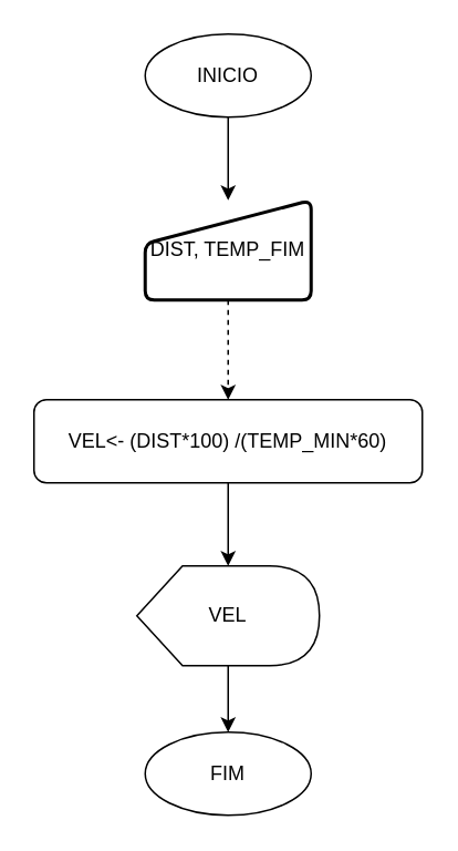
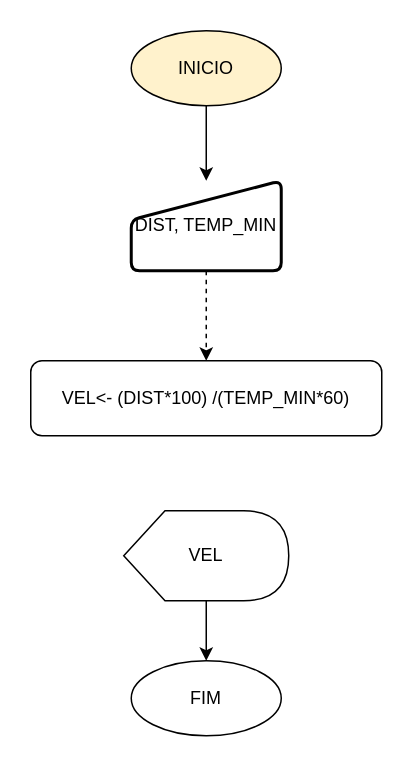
  <mxCell id="0" />
  <mxCell id="1" parent="0" />
  <mxCell id="2" value="" style="edgeStyle=orthogonalEdgeStyle;rounded=0;orthogonalLoop=1;jettySize=auto;html=1;" edge="1" parent="1" source="3" target="10"><mxGeometry relative="1" as="geometry" /></mxCell>
- <mxCell id="3" value="INICIO" style="ellipse;whiteSpace=wrap;html=1;" parent="1" vertex="1"><mxGeometry x="87" y="20" width="100" height="50" as="geometry" /></mxCell>
+ <mxCell id="3" value="INICIO" style="ellipse;whiteSpace=wrap;html=1;fillColor=#fff2cc;" parent="1" vertex="1"><mxGeometry x="87" y="20" width="100" height="50" as="geometry" /></mxCell>
  <mxCell id="4" value="FIM" style="ellipse;whiteSpace=wrap;html=1;" parent="1" vertex="1"><mxGeometry x="87" y="440" width="100" height="50" as="geometry" /></mxCell>
- <mxCell id="5" value="" style="edgeStyle=none;rounded=0;orthogonalLoop=1;jettySize=auto;html=1;" parent="1" source="6" target="8" edge="1"><mxGeometry relative="1" as="geometry" /></mxCell>
  <mxCell id="6" value="VEL&amp;lt;- (DIST*100) /(TEMP_MIN*60)" style="whiteSpace=wrap;html=1;rounded=1;" parent="1" vertex="1"><mxGeometry x="20" y="240" width="234" height="50" as="geometry" /></mxCell>
  <mxCell id="7" value="" style="edgeStyle=none;rounded=0;orthogonalLoop=1;jettySize=auto;html=1;" parent="1" source="8" target="4" edge="1"><mxGeometry relative="1" as="geometry" /></mxCell>
  <mxCell id="8" value="VEL" style="shape=display;whiteSpace=wrap;html=1;" parent="1" vertex="1"><mxGeometry x="82" y="340" width="110" height="60" as="geometry" /></mxCell>
  <mxCell id="9" value="" style="edgeStyle=orthogonalEdgeStyle;rounded=0;orthogonalLoop=1;jettySize=auto;html=1;dashed=1;" edge="1" parent="1" source="10" target="6"><mxGeometry relative="1" as="geometry" /></mxCell>
- <mxCell id="10" value="&lt;span&gt;DIST, TEMP_FIM&lt;/span&gt;" style="html=1;strokeWidth=2;shape=manualInput;whiteSpace=wrap;rounded=1;size=26;arcSize=11;" vertex="1" parent="1"><mxGeometry x="87" y="120" width="100" height="60" as="geometry" /></mxCell>
+ <mxCell id="10" value="&lt;span&gt;DIST, TEMP_MIN&lt;/span&gt;" style="html=1;strokeWidth=2;shape=manualInput;whiteSpace=wrap;rounded=1;size=26;arcSize=11;" vertex="1" parent="1"><mxGeometry x="87" y="120" width="100" height="60" as="geometry" /></mxCell>
